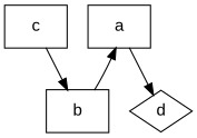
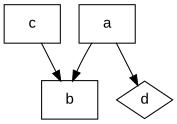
  digraph {
    node [fontname=Arial shape=record]
    n1 [label=a]
    n2 [label=b]
    n3 [label=d shape=diamond]
    n4 [label=c]
-   n2 -> n1
+   n1 -> n2
    n1 -> n3
    n4 -> n2
  }
